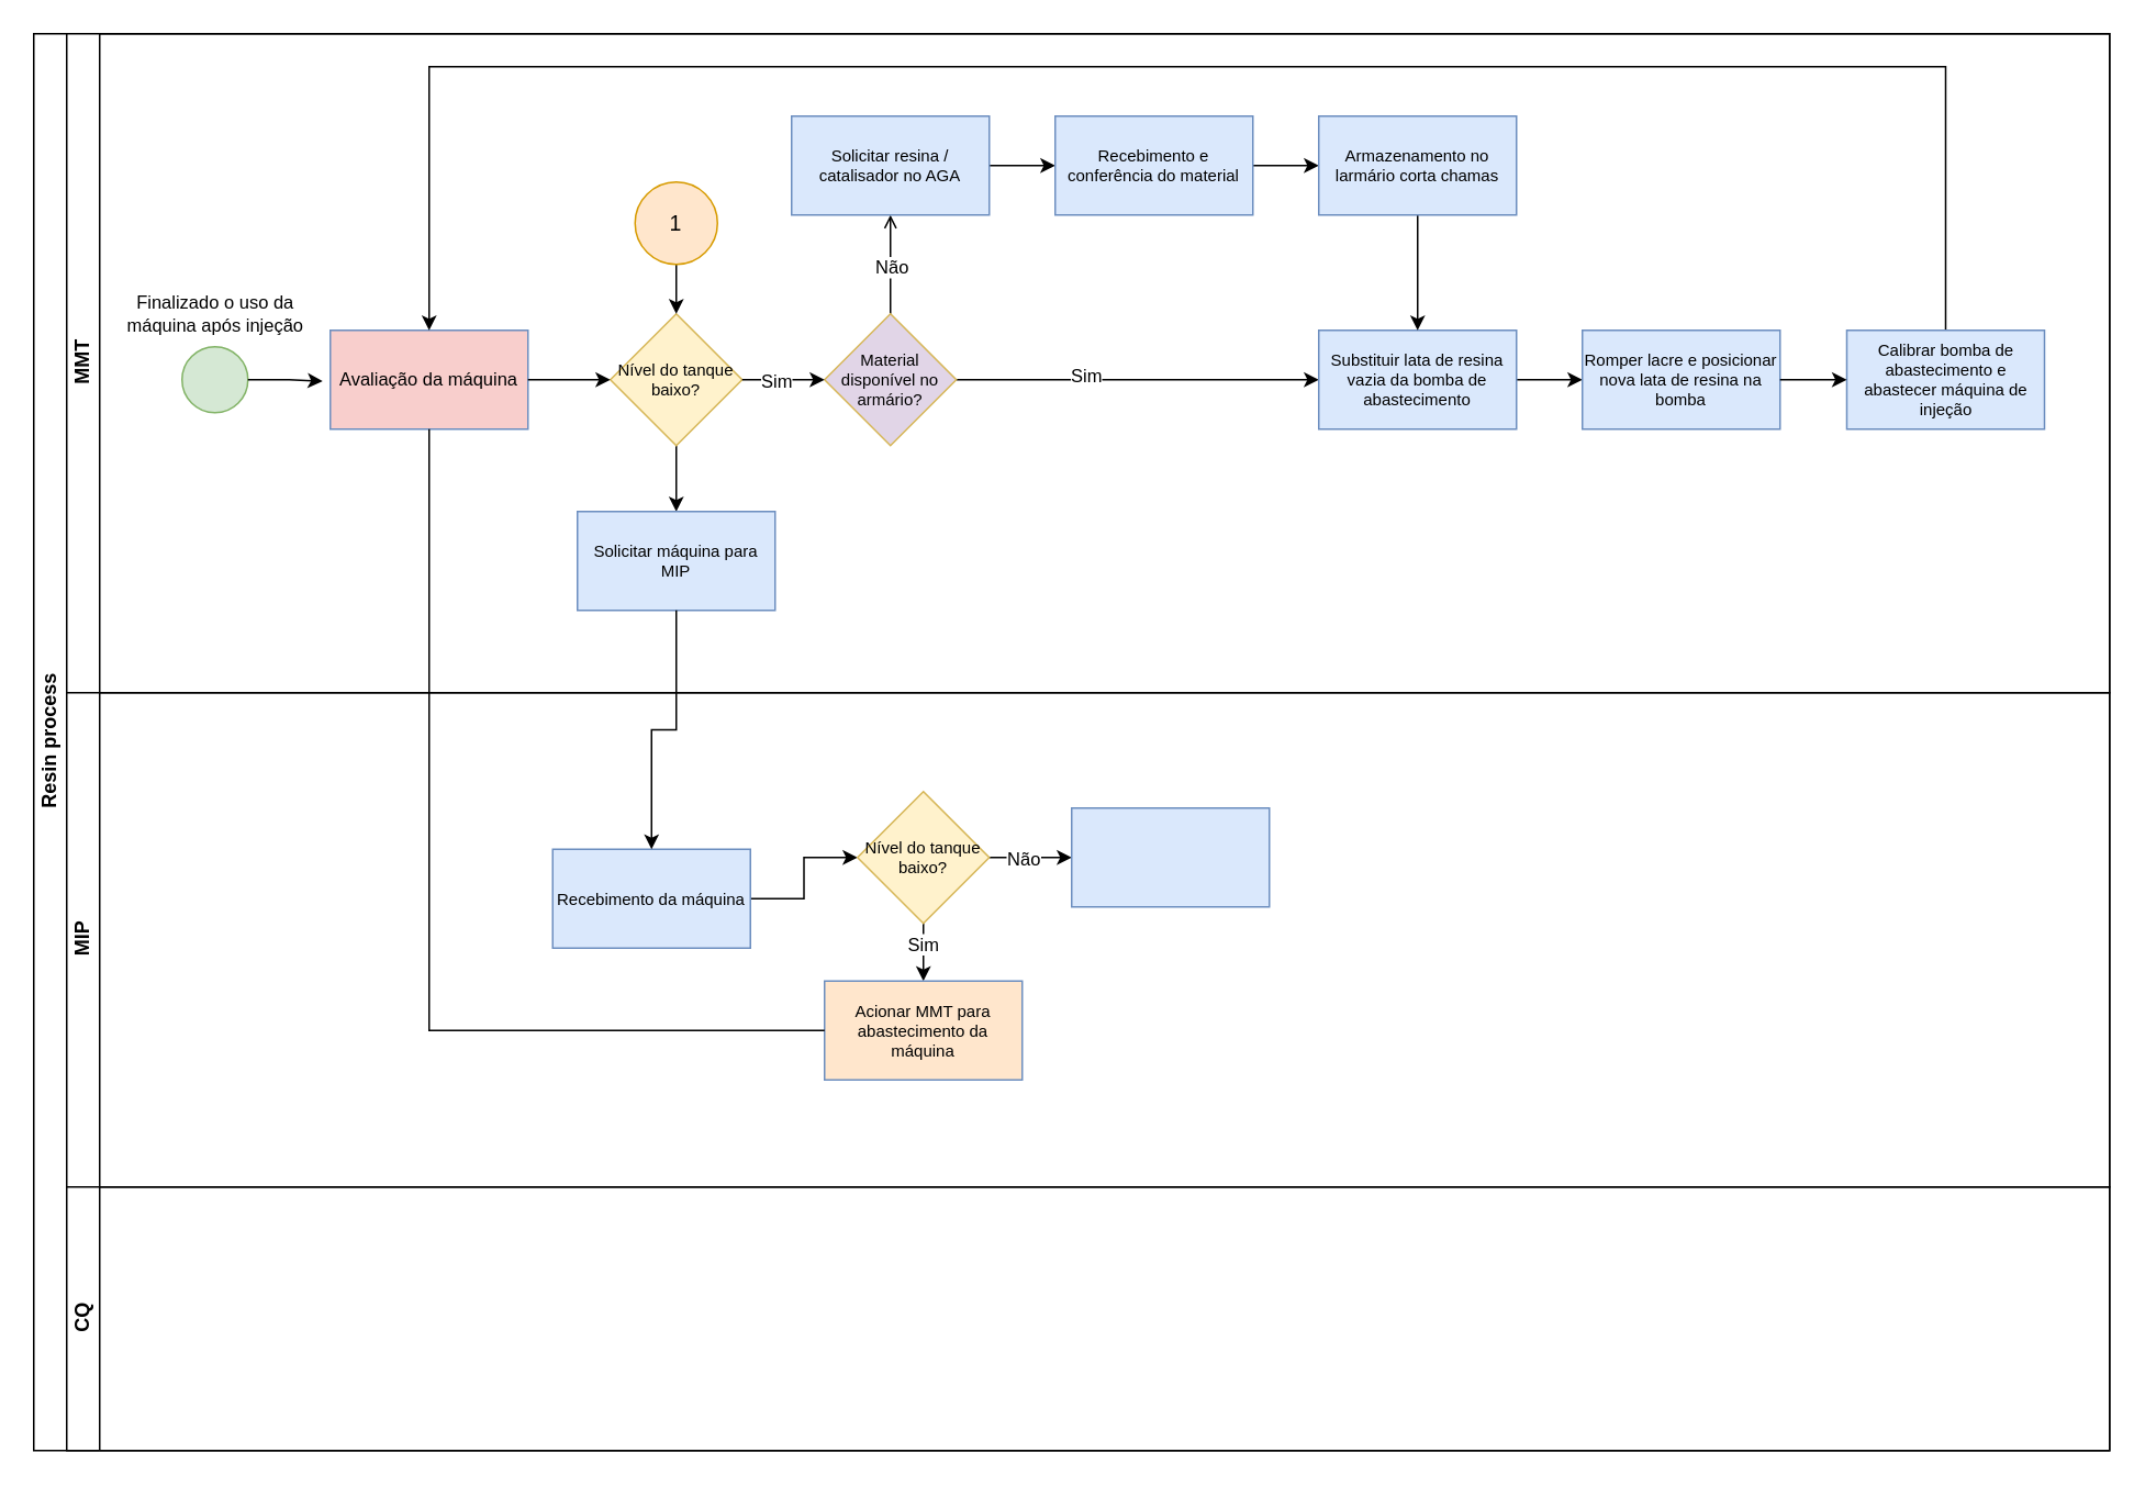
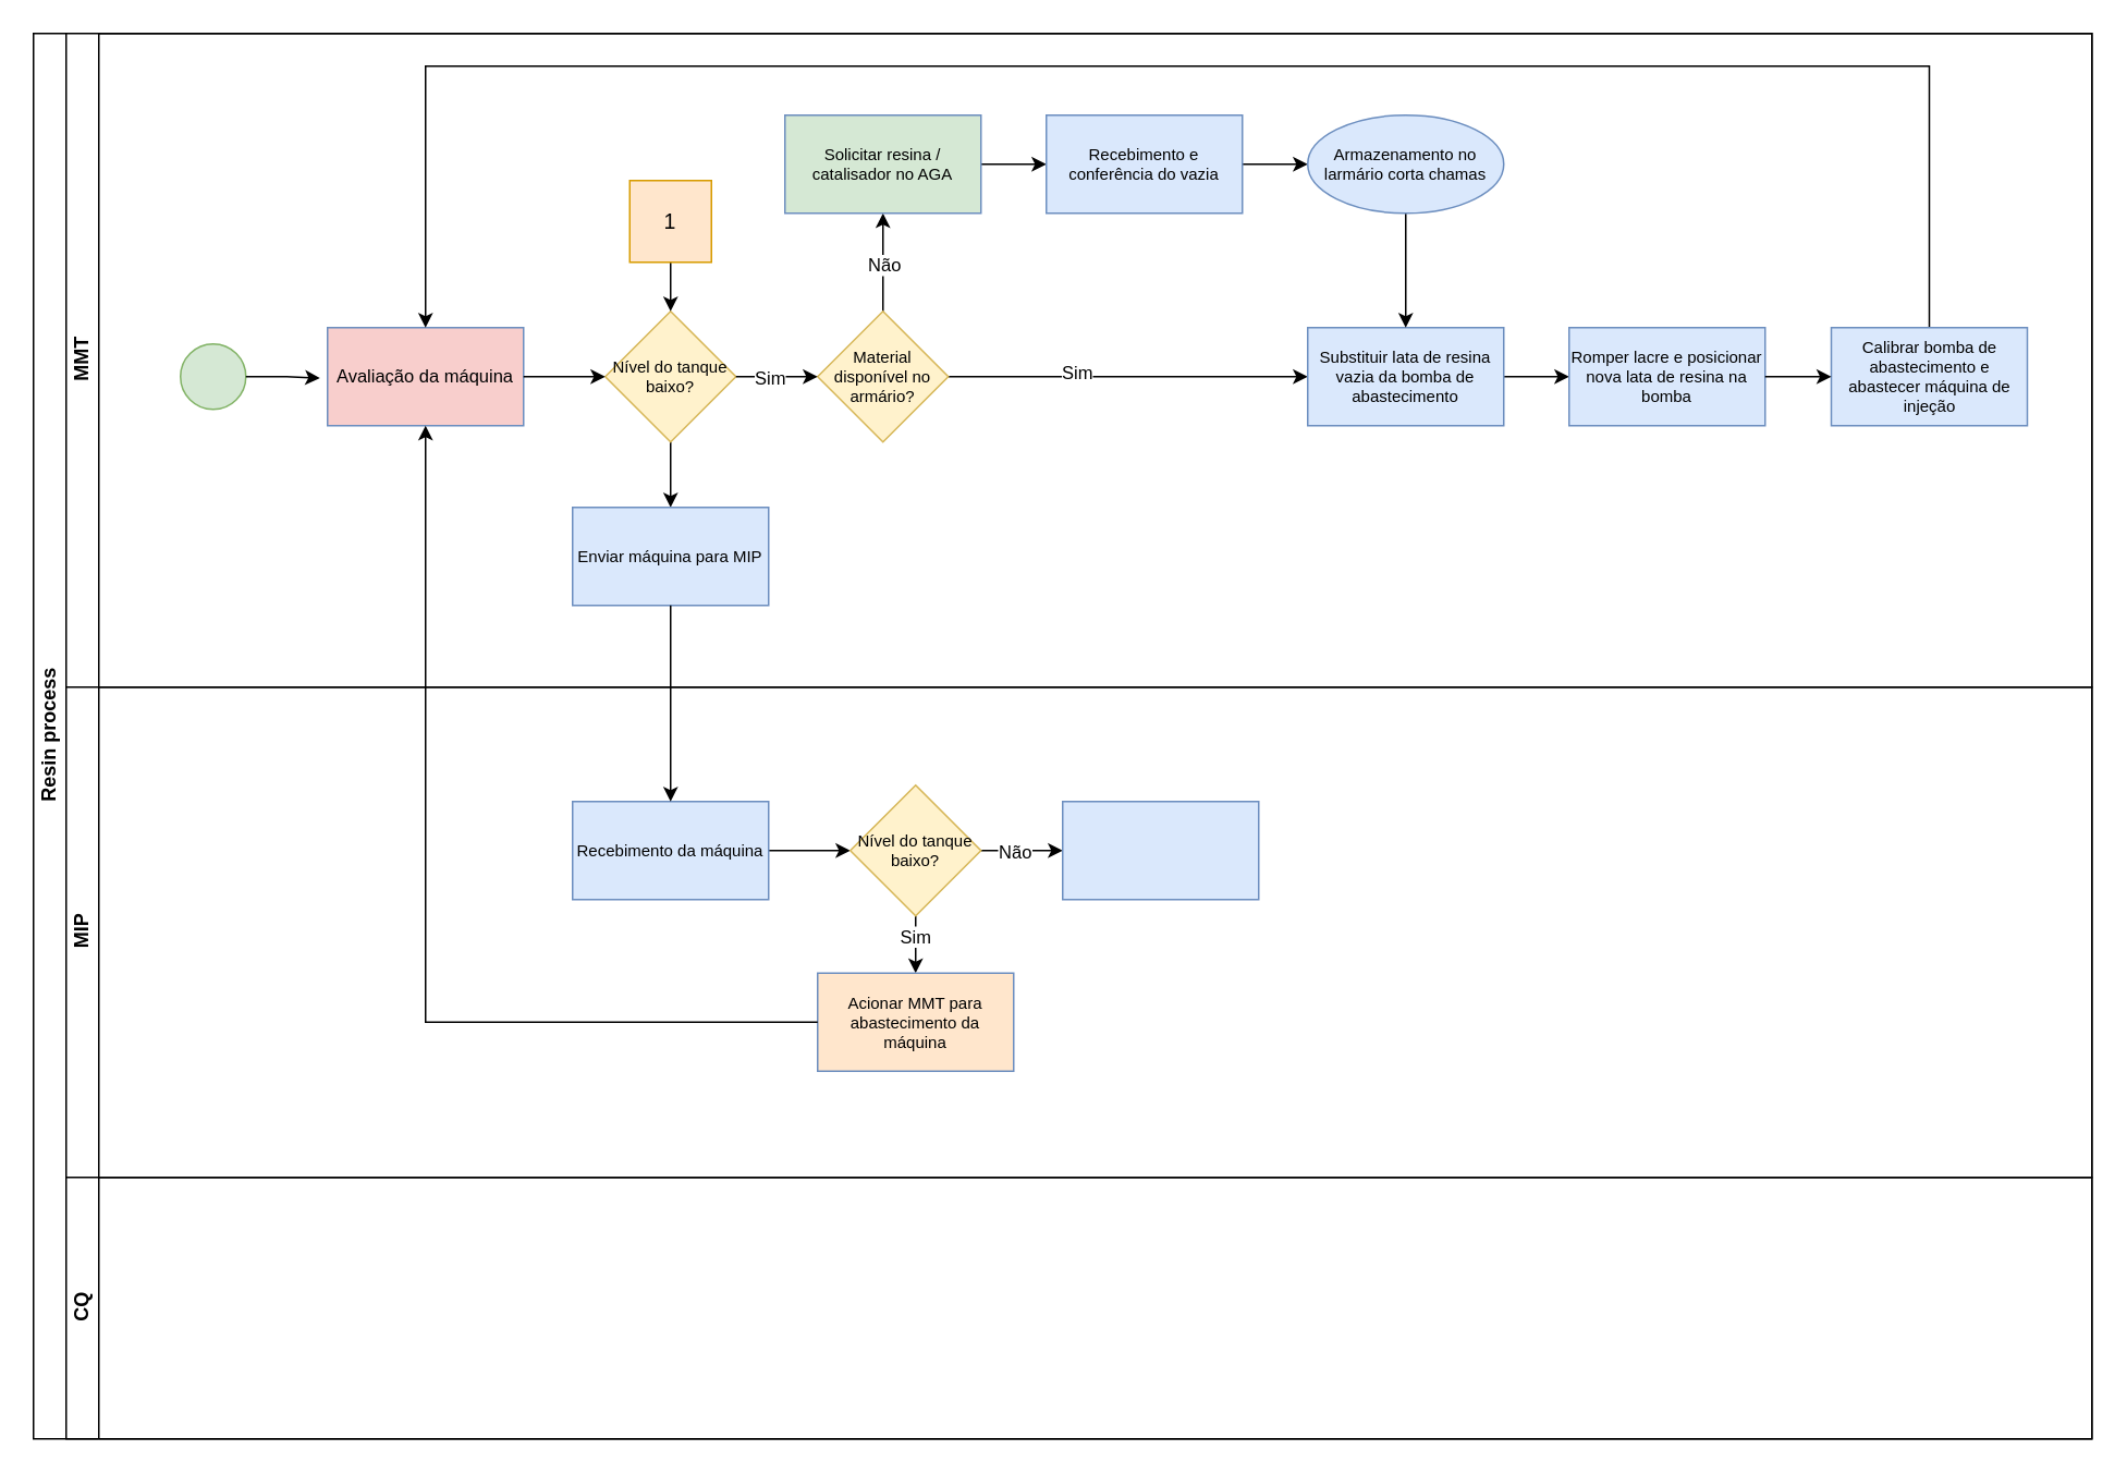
  <mxCell id="0" />
  <mxCell id="1" parent="0" />
  <mxCell id="2" value="Resin process" style="swimlane;html=1;childLayout=stackLayout;resizeParent=1;resizeParentMax=0;horizontal=0;startSize=20;horizontalStack=0;" parent="1" vertex="1"><mxGeometry x="20" y="20" width="1260" height="860" as="geometry" /></mxCell>
  <mxCell id="3" value="MMT" style="swimlane;html=1;startSize=20;horizontal=0;" parent="2" vertex="1"><mxGeometry x="20" width="1240" height="400" as="geometry" /></mxCell>
  <mxCell id="4" value="" style="edgeStyle=orthogonalEdgeStyle;rounded=0;orthogonalLoop=1;jettySize=auto;html=1;" edge="1" parent="3" source="8" target="10"><mxGeometry relative="1" as="geometry" /></mxCell>
  <mxCell id="5" value="Sim" style="edgeLabel;html=1;align=center;verticalAlign=middle;resizable=0;points=[];" vertex="1" connectable="0" parent="4"><mxGeometry x="-0.287" y="3" relative="1" as="geometry"><mxPoint as="offset" /></mxGeometry></mxCell>
- <mxCell id="6" value="" style="edgeStyle=orthogonalEdgeStyle;rounded=0;orthogonalLoop=1;jettySize=auto;html=1;endArrow=open;" edge="1" parent="3" source="8" target="12"><mxGeometry relative="1" as="geometry" /></mxCell>
+ <mxCell id="6" value="" style="edgeStyle=orthogonalEdgeStyle;rounded=0;orthogonalLoop=1;jettySize=auto;html=1;" edge="1" parent="3" source="8" target="12"><mxGeometry relative="1" as="geometry" /></mxCell>
  <mxCell id="7" value="Não" style="edgeLabel;html=1;align=center;verticalAlign=middle;resizable=0;points=[];" vertex="1" connectable="0" parent="6"><mxGeometry x="-0.041" relative="1" as="geometry"><mxPoint as="offset" /></mxGeometry></mxCell>
- <mxCell id="8" value="Material disponível no armário?" style="rhombus;whiteSpace=wrap;html=1;fillColor=#e1d5e7;strokeColor=#d6b656;rounded=0;fontSize=10;" vertex="1" parent="3"><mxGeometry x="460" y="170" width="80" height="80" as="geometry" /></mxCell>
+ <mxCell id="8" value="Material disponível no armário?" style="rhombus;whiteSpace=wrap;html=1;fillColor=#fff2cc;strokeColor=#d6b656;rounded=0;fontSize=10;" vertex="1" parent="3"><mxGeometry x="460" y="170" width="80" height="80" as="geometry" /></mxCell>
  <mxCell id="9" value="" style="edgeStyle=orthogonalEdgeStyle;rounded=0;orthogonalLoop=1;jettySize=auto;html=1;" edge="1" parent="3" source="10" target="17"><mxGeometry relative="1" as="geometry" /></mxCell>
  <mxCell id="10" value="Substituir lata de resina vazia da bomba de abastecimento" style="whiteSpace=wrap;html=1;fontSize=10;fillColor=#dae8fc;strokeColor=#6c8ebf;rounded=0;" vertex="1" parent="3"><mxGeometry x="760" y="180" width="120" height="60" as="geometry" /></mxCell>
  <mxCell id="11" value="" style="edgeStyle=orthogonalEdgeStyle;rounded=0;orthogonalLoop=1;jettySize=auto;html=1;" edge="1" parent="3" source="12" target="14"><mxGeometry relative="1" as="geometry" /></mxCell>
- <mxCell id="12" value="Solicitar resina / catalisador no AGA" style="whiteSpace=wrap;html=1;fontSize=10;fillColor=#dae8fc;strokeColor=#6c8ebf;rounded=0;" vertex="1" parent="3"><mxGeometry x="440" y="50" width="120" height="60" as="geometry" /></mxCell>
+ <mxCell id="12" value="Solicitar resina / catalisador no AGA" style="whiteSpace=wrap;html=1;fontSize=10;fillColor=#d5e8d4;strokeColor=#6c8ebf;rounded=0;" vertex="1" parent="3"><mxGeometry x="440" y="50" width="120" height="60" as="geometry" /></mxCell>
  <mxCell id="13" value="" style="edgeStyle=orthogonalEdgeStyle;rounded=0;orthogonalLoop=1;jettySize=auto;html=1;" edge="1" parent="3" source="14" target="16"><mxGeometry relative="1" as="geometry" /></mxCell>
- <mxCell id="14" value="Recebimento e conferência do material" style="whiteSpace=wrap;html=1;fontSize=10;fillColor=#dae8fc;strokeColor=#6c8ebf;rounded=0;" vertex="1" parent="3"><mxGeometry x="600" y="50" width="120" height="60" as="geometry" /></mxCell>
+ <mxCell id="14" value="Recebimento e conferência do vazia" style="whiteSpace=wrap;html=1;fontSize=10;fillColor=#dae8fc;strokeColor=#6c8ebf;rounded=0;" vertex="1" parent="3"><mxGeometry x="600" y="50" width="120" height="60" as="geometry" /></mxCell>
  <mxCell id="15" style="edgeStyle=orthogonalEdgeStyle;rounded=0;orthogonalLoop=1;jettySize=auto;html=1;entryX=0.5;entryY=0;entryDx=0;entryDy=0;" edge="1" parent="3" source="16" target="10"><mxGeometry relative="1" as="geometry" /></mxCell>
- <mxCell id="16" value="Armazenamento no larmário corta chamas" style="whiteSpace=wrap;html=1;fontSize=10;fillColor=#dae8fc;strokeColor=#6c8ebf;rounded=0;" vertex="1" parent="3"><mxGeometry x="760" y="50" width="120" height="60" as="geometry" /></mxCell>
+ <mxCell id="16" value="Armazenamento no larmário corta chamas" style="ellipse;whiteSpace=wrap;html=1;fontSize=10;fillColor=#dae8fc;strokeColor=#6c8ebf;" vertex="1" parent="3"><mxGeometry x="760" y="50" width="120" height="60" as="geometry" /></mxCell>
  <mxCell id="17" value="Romper lacre e posicionar nova lata de resina na bomba" style="whiteSpace=wrap;html=1;fontSize=10;fillColor=#dae8fc;strokeColor=#6c8ebf;rounded=0;" vertex="1" parent="3"><mxGeometry x="920" y="180" width="120" height="60" as="geometry" /></mxCell>
  <mxCell id="18" value="" style="edgeStyle=orthogonalEdgeStyle;rounded=0;orthogonalLoop=1;jettySize=auto;html=1;" edge="1" parent="3" source="19" target="29"><mxGeometry relative="1" as="geometry" /></mxCell>
  <mxCell id="19" value="Nível do tanque baixo?" style="rhombus;whiteSpace=wrap;html=1;fillColor=#fff2cc;strokeColor=#d6b656;rounded=0;fontSize=10;" vertex="1" parent="3"><mxGeometry x="330" y="170" width="80" height="80" as="geometry" /></mxCell>
  <mxCell id="20" value="" style="edgeStyle=orthogonalEdgeStyle;rounded=0;orthogonalLoop=1;jettySize=auto;html=1;entryX=0;entryY=0.5;entryDx=0;entryDy=0;" edge="1" parent="3" source="19" target="8"><mxGeometry relative="1" as="geometry"><mxPoint x="600" y="170" as="targetPoint" /></mxGeometry></mxCell>
  <mxCell id="21" value="Sim" style="edgeLabel;html=1;align=center;verticalAlign=middle;resizable=0;points=[];" vertex="1" connectable="0" parent="20"><mxGeometry x="0.065" y="-1" relative="1" as="geometry"><mxPoint x="-7" y="-1" as="offset" /></mxGeometry></mxCell>
  <mxCell id="22" value="" style="ellipse;whiteSpace=wrap;html=1;fillColor=#d5e8d4;strokeColor=#82b366;" parent="3" vertex="1"><mxGeometry x="70" y="190" width="40" height="40" as="geometry" /></mxCell>
  <mxCell id="23" value="Avaliação da máquina" style="whiteSpace=wrap;html=1;fillColor=#f8cecc;strokeColor=#6c8ebf;rounded=0;fontSize=11;" vertex="1" parent="3"><mxGeometry x="160" y="180" width="120" height="60" as="geometry" /></mxCell>
  <mxCell id="24" value="" style="edgeStyle=orthogonalEdgeStyle;rounded=0;orthogonalLoop=1;jettySize=auto;html=1;" edge="1" parent="3" source="23" target="19"><mxGeometry relative="1" as="geometry" /></mxCell>
  <mxCell id="25" value="" style="edgeStyle=orthogonalEdgeStyle;rounded=0;orthogonalLoop=1;jettySize=auto;html=1;entryX=-0.039;entryY=0.515;entryDx=0;entryDy=0;entryPerimeter=0;" parent="3" source="22" target="23" edge="1"><mxGeometry relative="1" as="geometry"><mxPoint x="120" y="400.0" as="targetPoint" /></mxGeometry></mxCell>
- <mxCell id="26" value="Finalizado o uso da &lt;br&gt;máquina após injeção" style="text;html=1;align=center;verticalAlign=middle;resizable=0;points=[];autosize=1;strokeColor=none;fillColor=none;fontSize=11;" vertex="1" parent="3"><mxGeometry x="25" y="150" width="130" height="40" as="geometry" /></mxCell>
  <mxCell id="27" style="edgeStyle=orthogonalEdgeStyle;rounded=0;orthogonalLoop=1;jettySize=auto;html=1;entryX=0.5;entryY=0;entryDx=0;entryDy=0;" edge="1" parent="3" source="28" target="19"><mxGeometry relative="1" as="geometry" /></mxCell>
- <mxCell id="28" value="1" style="ellipse;whiteSpace=wrap;html=1;fontSize=13;fillColor=#ffe6cc;strokeColor=#d79b00;rounded=0;" vertex="1" parent="3"><mxGeometry x="345" y="90" width="50" height="50" as="geometry" /></mxCell>
- <mxCell id="29" value="Solicitar máquina para MIP" style="whiteSpace=wrap;html=1;fontSize=10;fillColor=#dae8fc;strokeColor=#6c8ebf;rounded=0;" vertex="1" parent="3"><mxGeometry x="310" y="290" width="120" height="60" as="geometry" /></mxCell>
+ <mxCell id="28" value="1" style="whiteSpace=wrap;html=1;fontSize=13;fillColor=#ffe6cc;strokeColor=#d79b00;rounded=0;" vertex="1" parent="3"><mxGeometry x="345" y="90" width="50" height="50" as="geometry" /></mxCell>
+ <mxCell id="29" value="Enviar máquina para MIP" style="whiteSpace=wrap;html=1;fontSize=10;fillColor=#dae8fc;strokeColor=#6c8ebf;rounded=0;" vertex="1" parent="3"><mxGeometry x="310" y="290" width="120" height="60" as="geometry" /></mxCell>
  <mxCell id="30" value="MIP" style="swimlane;html=1;startSize=20;horizontal=0;" parent="2" vertex="1"><mxGeometry x="20" y="400" width="1240" height="300" as="geometry" /></mxCell>
  <mxCell id="31" value="" style="edgeStyle=orthogonalEdgeStyle;rounded=0;orthogonalLoop=1;jettySize=auto;html=1;" edge="1" parent="30" source="32" target="37"><mxGeometry relative="1" as="geometry" /></mxCell>
- <mxCell id="32" value="Recebimento da máquina" style="whiteSpace=wrap;html=1;fontSize=10;fillColor=#dae8fc;strokeColor=#6c8ebf;rounded=0;" vertex="1" parent="30"><mxGeometry x="295" y="95" width="120" height="60" as="geometry" /></mxCell>
+ <mxCell id="32" value="Recebimento da máquina" style="whiteSpace=wrap;html=1;fontSize=10;fillColor=#dae8fc;strokeColor=#6c8ebf;rounded=0;" vertex="1" parent="30"><mxGeometry x="310" y="70" width="120" height="60" as="geometry" /></mxCell>
  <mxCell id="33" value="" style="edgeStyle=orthogonalEdgeStyle;rounded=0;orthogonalLoop=1;jettySize=auto;html=1;" edge="1" parent="30" source="37" target="38"><mxGeometry relative="1" as="geometry" /></mxCell>
  <mxCell id="34" value="Sim" style="edgeLabel;html=1;align=center;verticalAlign=middle;resizable=0;points=[];" vertex="1" connectable="0" parent="33"><mxGeometry x="-0.467" y="-1" relative="1" as="geometry"><mxPoint as="offset" /></mxGeometry></mxCell>
  <mxCell id="35" value="" style="edgeStyle=orthogonalEdgeStyle;rounded=0;orthogonalLoop=1;jettySize=auto;html=1;" edge="1" parent="30" source="37" target="39"><mxGeometry relative="1" as="geometry" /></mxCell>
  <mxCell id="36" value="Não" style="edgeLabel;html=1;align=center;verticalAlign=middle;resizable=0;points=[];" vertex="1" connectable="0" parent="35"><mxGeometry x="-0.467" y="1" relative="1" as="geometry"><mxPoint x="7" y="1" as="offset" /></mxGeometry></mxCell>
  <mxCell id="37" value="Nível do tanque baixo?" style="rhombus;whiteSpace=wrap;html=1;fontSize=10;fillColor=#fff2cc;strokeColor=#d6b656;rounded=0;" vertex="1" parent="30"><mxGeometry x="480" y="60" width="80" height="80" as="geometry" /></mxCell>
  <mxCell id="38" value="Acionar MMT para abastecimento da máquina" style="whiteSpace=wrap;html=1;fontSize=10;fillColor=#ffe6cc;strokeColor=#6c8ebf;rounded=0;" vertex="1" parent="30"><mxGeometry x="460" y="175" width="120" height="60" as="geometry" /></mxCell>
  <mxCell id="39" value="" style="whiteSpace=wrap;html=1;fontSize=10;fillColor=#dae8fc;strokeColor=#6c8ebf;rounded=0;" vertex="1" parent="30"><mxGeometry x="610" y="70" width="120" height="60" as="geometry" /></mxCell>
  <mxCell id="40" value="CQ" style="swimlane;html=1;startSize=20;horizontal=0;" parent="2" vertex="1"><mxGeometry x="20" y="700" width="1240" height="160" as="geometry" /></mxCell>
  <mxCell id="41" value="" style="edgeStyle=orthogonalEdgeStyle;rounded=0;orthogonalLoop=1;jettySize=auto;html=1;" edge="1" parent="2" source="29" target="32"><mxGeometry relative="1" as="geometry" /></mxCell>
- <mxCell id="42" style="edgeStyle=orthogonalEdgeStyle;rounded=0;orthogonalLoop=1;jettySize=auto;html=1;entryX=0.5;entryY=1;entryDx=0;entryDy=0;endArrow=none;" edge="1" parent="2" source="38" target="23"><mxGeometry relative="1" as="geometry" /></mxCell>
+ <mxCell id="42" style="edgeStyle=orthogonalEdgeStyle;rounded=0;orthogonalLoop=1;jettySize=auto;html=1;entryX=0.5;entryY=1;entryDx=0;entryDy=0;" edge="1" parent="2" source="38" target="23"><mxGeometry relative="1" as="geometry" /></mxCell>
  <mxCell id="43" style="edgeStyle=orthogonalEdgeStyle;rounded=0;orthogonalLoop=1;jettySize=auto;html=1;exitX=0.5;exitY=0;exitDx=0;exitDy=0;entryX=0.5;entryY=0;entryDx=0;entryDy=0;" edge="1" parent="1" source="44" target="23"><mxGeometry relative="1" as="geometry"><mxPoint x="1180.5" y="110" as="targetPoint" /><mxPoint x="1220" y="170" as="sourcePoint" /><Array as="points"><mxPoint x="1181" y="40" /><mxPoint x="260" y="40" /></Array></mxGeometry></mxCell>
  <mxCell id="44" value="Calibrar bomba de abastecimento e abastecer máquina de injeção" style="whiteSpace=wrap;html=1;fontSize=10;fillColor=#dae8fc;strokeColor=#6c8ebf;rounded=0;" vertex="1" parent="1"><mxGeometry x="1120.5" y="200" width="120" height="60" as="geometry" /></mxCell>
  <mxCell id="45" value="" style="edgeStyle=orthogonalEdgeStyle;rounded=0;orthogonalLoop=1;jettySize=auto;html=1;" edge="1" parent="1" source="17" target="44"><mxGeometry relative="1" as="geometry" /></mxCell>
